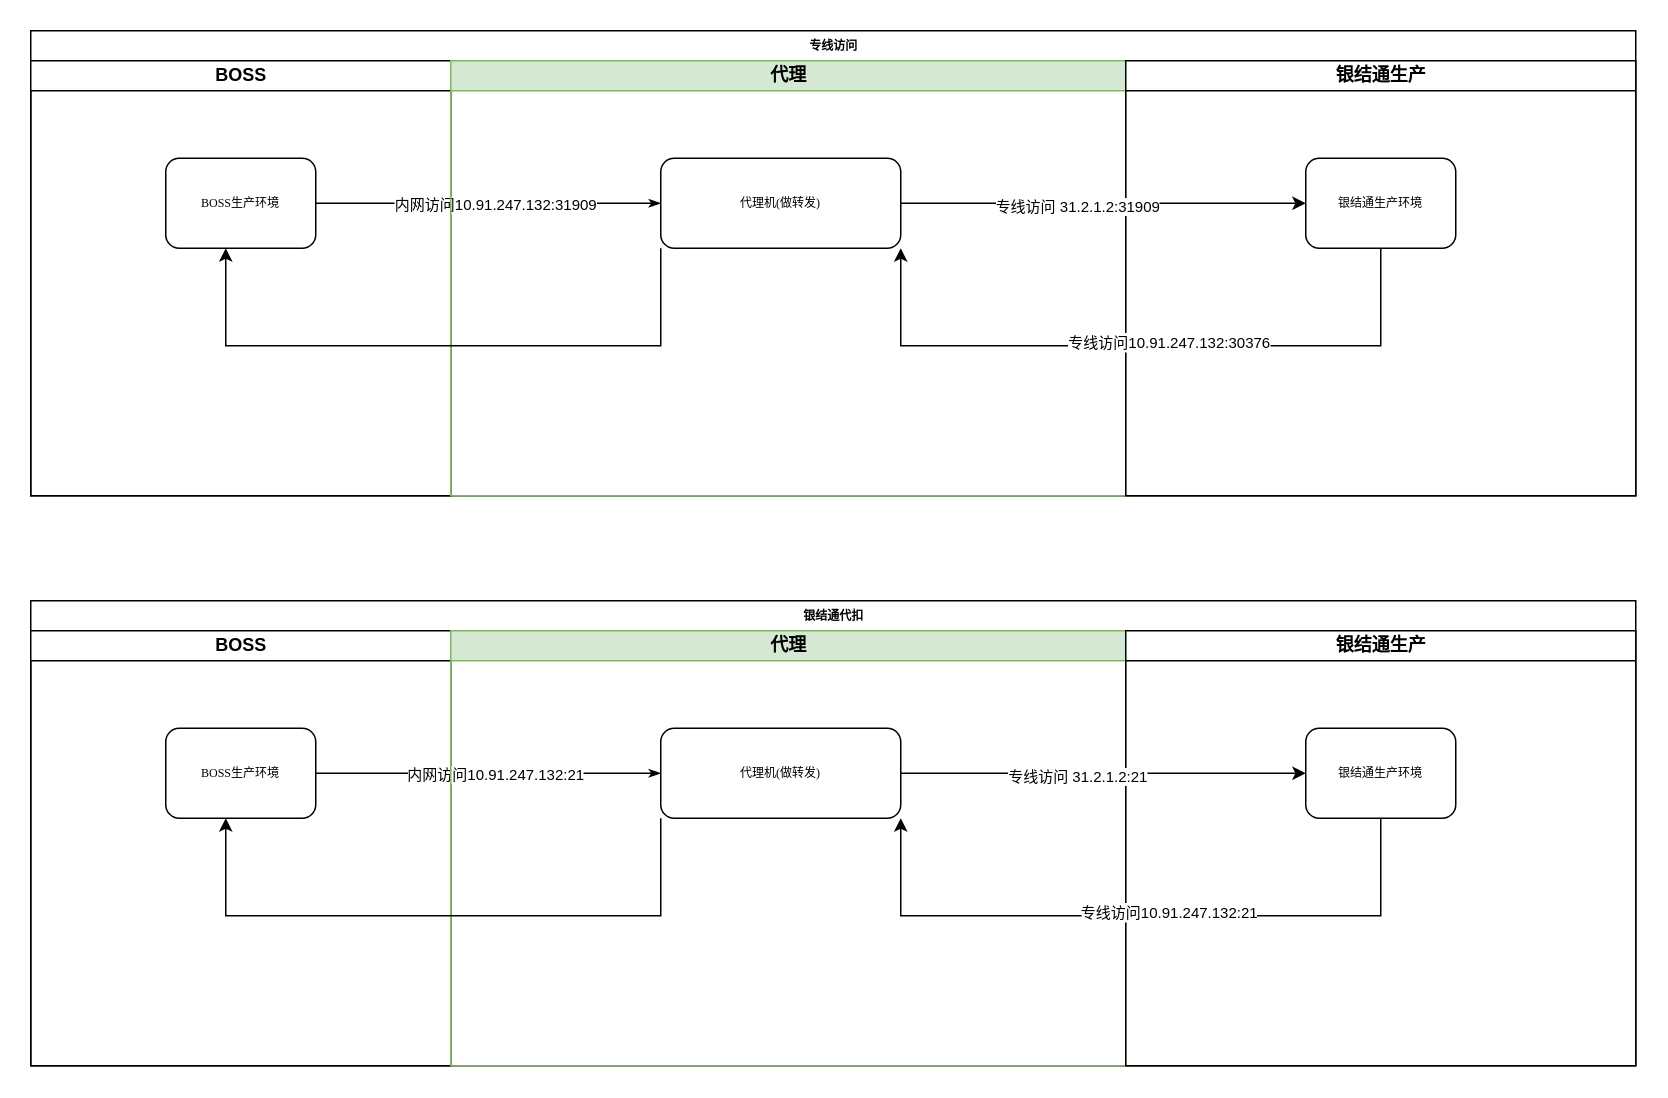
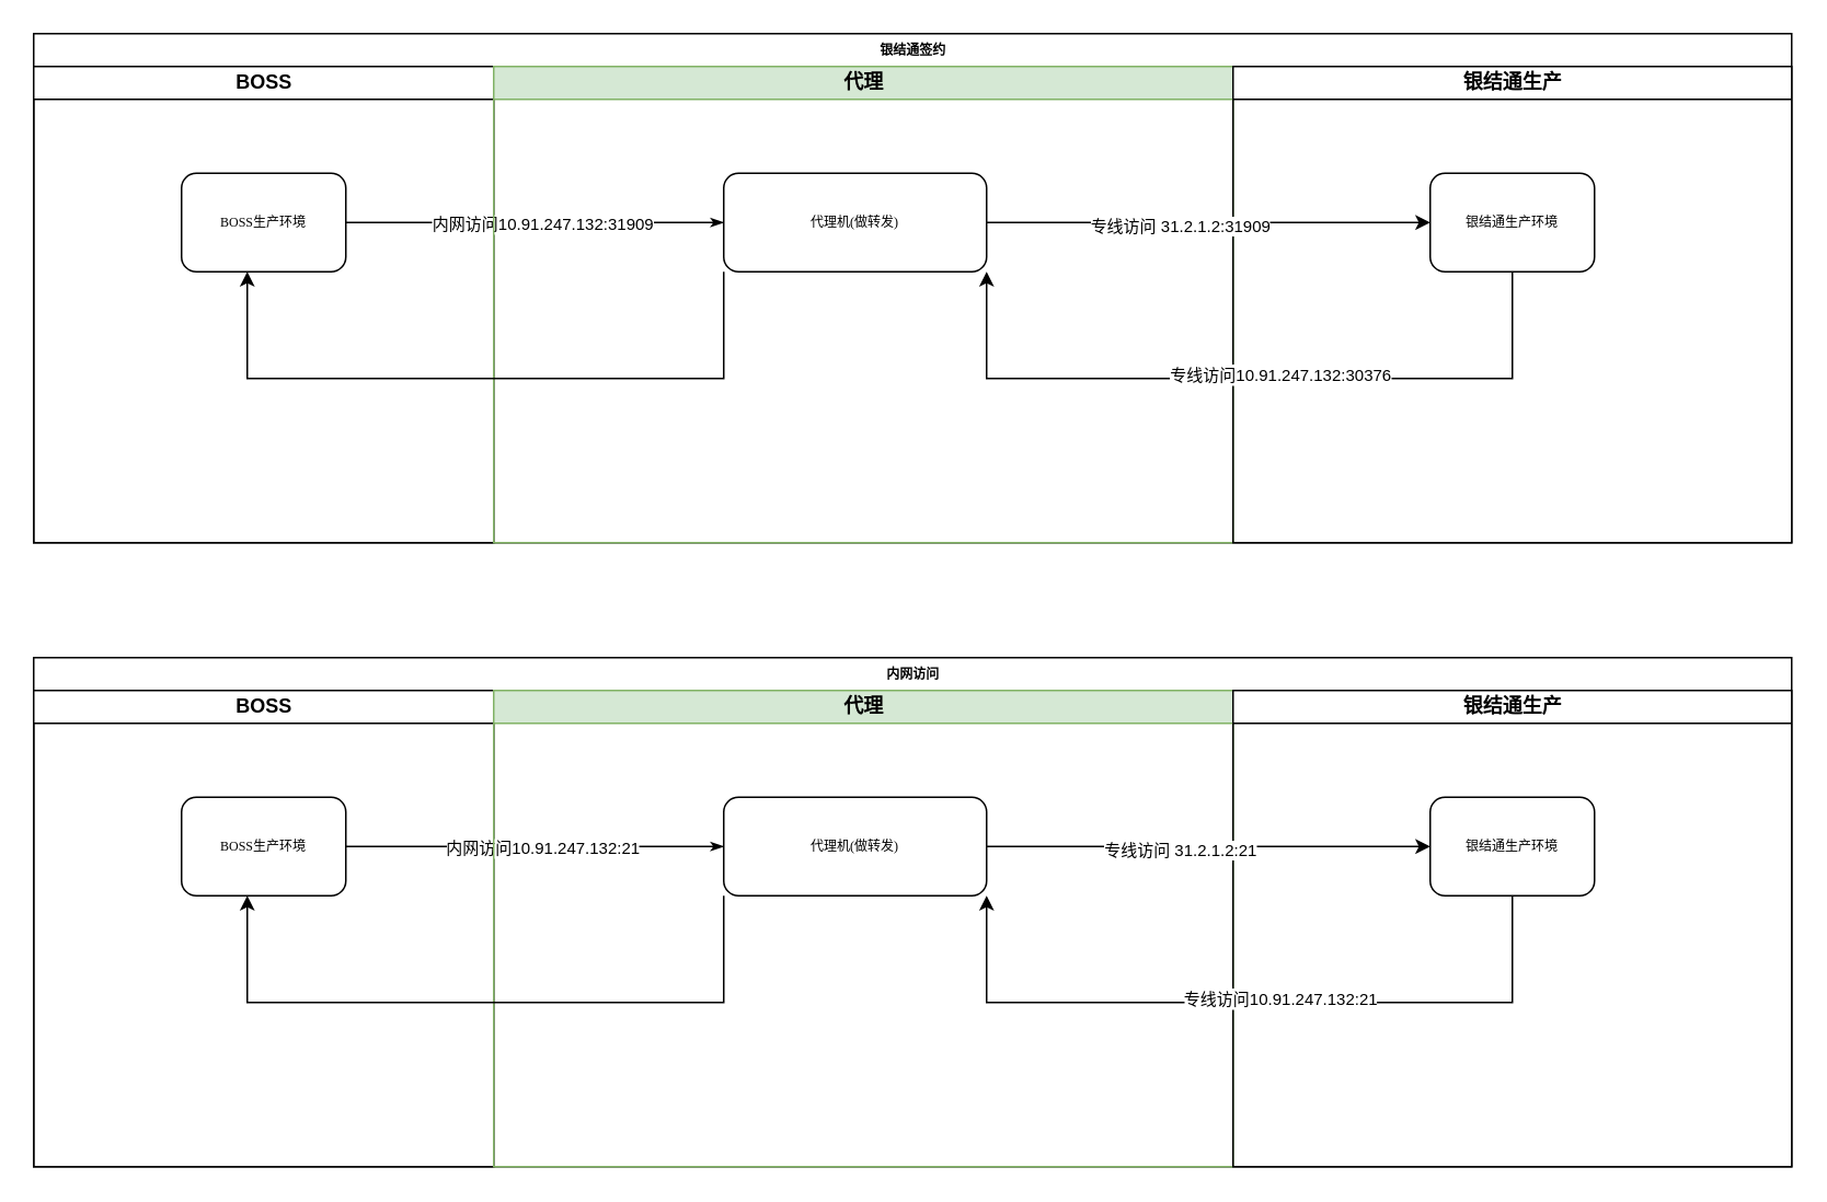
  <mxCell id="0" />
  <mxCell id="1" parent="0" />
- <mxCell id="2" value="专线访问" style="swimlane;html=1;childLayout=stackLayout;startSize=20;rounded=0;shadow=0;labelBackgroundColor=none;strokeWidth=1;fontFamily=Verdana;fontSize=8;align=center;" vertex="1" parent="1"><mxGeometry x="20" y="20" width="1070" height="310" as="geometry" /></mxCell>
+ <mxCell id="2" value="银结通签约" style="swimlane;html=1;childLayout=stackLayout;startSize=20;rounded=0;shadow=0;labelBackgroundColor=none;strokeWidth=1;fontFamily=Verdana;fontSize=8;align=center;" vertex="1" parent="1"><mxGeometry x="20" y="20" width="1070" height="310" as="geometry" /></mxCell>
  <mxCell id="3" value="BOSS" style="swimlane;html=1;startSize=20;" vertex="1" parent="2"><mxGeometry y="20" width="280" height="290" as="geometry" /></mxCell>
  <mxCell id="4" value="BOSS生产环境" style="rounded=1;whiteSpace=wrap;html=1;shadow=0;labelBackgroundColor=none;strokeWidth=1;fontFamily=Verdana;fontSize=8;align=center;" vertex="1" parent="3"><mxGeometry x="90" y="65" width="100" height="60" as="geometry" /></mxCell>
  <mxCell id="5" style="edgeStyle=orthogonalEdgeStyle;rounded=1;html=1;labelBackgroundColor=none;startArrow=none;startFill=0;startSize=5;endArrow=classicThin;endFill=1;endSize=5;jettySize=auto;orthogonalLoop=1;strokeWidth=1;fontFamily=Verdana;fontSize=8" edge="1" parent="2" source="4" target="8"><mxGeometry relative="1" as="geometry" /></mxCell>
  <mxCell id="6" value="内网访问10.91.247.132:31909" style="edgeLabel;html=1;align=center;verticalAlign=middle;resizable=0;points=[];fontSize=10;" vertex="1" connectable="0" parent="5"><mxGeometry x="0.182" y="1" relative="1" as="geometry"><mxPoint x="-17" y="1" as="offset" /></mxGeometry></mxCell>
  <mxCell id="7" value="代理" style="swimlane;html=1;startSize=20;fillColor=#d5e8d4;strokeColor=#82b366;" vertex="1" parent="2"><mxGeometry x="280" y="20" width="450" height="290" as="geometry" /></mxCell>
  <mxCell id="8" value="代理机(做转发)" style="rounded=1;whiteSpace=wrap;html=1;shadow=0;labelBackgroundColor=none;strokeWidth=1;fontFamily=Verdana;fontSize=8;align=center;" vertex="1" parent="7"><mxGeometry x="140" y="65" width="160" height="60" as="geometry" /></mxCell>
  <mxCell id="9" value="" style="endArrow=classic;html=1;rounded=0;exitX=0;exitY=1;exitDx=0;exitDy=0;" edge="1" parent="7" source="8"><mxGeometry width="50" height="50" relative="1" as="geometry"><mxPoint x="210" y="125" as="sourcePoint" /><mxPoint x="-150" y="125" as="targetPoint" /><Array as="points"><mxPoint x="140" y="190" /><mxPoint x="-150" y="190" /></Array></mxGeometry></mxCell>
  <mxCell id="10" value="银结通生产" style="swimlane;html=1;startSize=20;" vertex="1" parent="2"><mxGeometry x="730" y="20" width="340" height="290" as="geometry" /></mxCell>
  <mxCell id="11" value="银结通生产环境" style="rounded=1;whiteSpace=wrap;html=1;shadow=0;labelBackgroundColor=none;strokeWidth=1;fontFamily=Verdana;fontSize=8;align=center;" vertex="1" parent="10"><mxGeometry x="120" y="65" width="100" height="60" as="geometry" /></mxCell>
  <mxCell id="12" value="" style="endArrow=classic;html=1;rounded=0;fontSize=10;entryX=0;entryY=0.5;entryDx=0;entryDy=0;exitX=1;exitY=0.5;exitDx=0;exitDy=0;" edge="1" parent="2" source="8" target="11"><mxGeometry width="50" height="50" relative="1" as="geometry"><mxPoint x="420" y="220" as="sourcePoint" /><mxPoint x="470" y="170" as="targetPoint" /></mxGeometry></mxCell>
  <mxCell id="13" value="专线访问 31.2.1.2:31909" style="edgeLabel;html=1;align=center;verticalAlign=middle;resizable=0;points=[];fontSize=10;" vertex="1" connectable="0" parent="12"><mxGeometry x="-0.132" y="-1" relative="1" as="geometry"><mxPoint as="offset" /></mxGeometry></mxCell>
  <mxCell id="14" value="" style="endArrow=classic;html=1;rounded=0;entryX=1;entryY=1;entryDx=0;entryDy=0;exitX=0.5;exitY=1;exitDx=0;exitDy=0;" edge="1" parent="2" source="11" target="8"><mxGeometry width="50" height="50" relative="1" as="geometry"><mxPoint x="440" y="220" as="sourcePoint" /><mxPoint x="490" y="170" as="targetPoint" /><Array as="points"><mxPoint x="900" y="210" /><mxPoint x="580" y="210" /></Array></mxGeometry></mxCell>
  <mxCell id="15" value="&lt;span style=&quot;color: rgba(0, 0, 0, 0); font-family: monospace; font-size: 0px; text-align: start; background-color: rgb(248, 249, 250);&quot;&gt;%3CmxGraphModel%3E%3Croot%3E%3CmxCell%20id%3D%220%22%2F%3E%3CmxCell%20id%3D%221%22%20parent%3D%220%22%2F%3E%3CmxCell%20id%3D%222%22%20value%3D%22%E5%86%85%E7%BD%91%E8%AE%BF%E9%97%AE10.91.247.132%3A31909%22%20style%3D%22edgeLabel%3Bhtml%3D1%3Balign%3Dcenter%3BverticalAlign%3Dmiddle%3Bresizable%3D0%3Bpoints%3D%5B%5D%3BfontSize%3D10%3B%22%20vertex%3D%221%22%20connectable%3D%220%22%20parent%3D%221%22%3E%3CmxGeometry%20x%3D%22379%22%20y%3D%22185%22%20as%3D%22geometry%22%2F%3E%3C%2FmxCell%3E%3C%2Froot%3E%3C%2FmxGraphModel%3E&lt;/span&gt;" style="edgeLabel;html=1;align=center;verticalAlign=middle;resizable=0;points=[];" vertex="1" connectable="0" parent="14"><mxGeometry x="-0.087" y="-1" relative="1" as="geometry"><mxPoint as="offset" /></mxGeometry></mxCell>
  <mxCell id="16" value="&lt;span style=&quot;font-size: 10px;&quot;&gt;专线访问&lt;/span&gt;&lt;span style=&quot;font-size: 10px;&quot;&gt;10.91.247.132:30376&lt;/span&gt;" style="edgeLabel;html=1;align=center;verticalAlign=middle;resizable=0;points=[];" vertex="1" connectable="0" parent="14"><mxGeometry x="-0.078" y="-3" relative="1" as="geometry"><mxPoint as="offset" /></mxGeometry></mxCell>
- <mxCell id="17" value="银结通代扣" style="swimlane;html=1;childLayout=stackLayout;startSize=20;rounded=0;shadow=0;labelBackgroundColor=none;strokeWidth=1;fontFamily=Verdana;fontSize=8;align=center;" vertex="1" parent="1"><mxGeometry x="20" y="400" width="1070" height="310" as="geometry" /></mxCell>
+ <mxCell id="17" value="内网访问" style="swimlane;html=1;childLayout=stackLayout;startSize=20;rounded=0;shadow=0;labelBackgroundColor=none;strokeWidth=1;fontFamily=Verdana;fontSize=8;align=center;" vertex="1" parent="1"><mxGeometry x="20" y="400" width="1070" height="310" as="geometry" /></mxCell>
  <mxCell id="18" value="BOSS" style="swimlane;html=1;startSize=20;" vertex="1" parent="17"><mxGeometry y="20" width="280" height="290" as="geometry" /></mxCell>
  <mxCell id="19" value="BOSS生产环境" style="rounded=1;whiteSpace=wrap;html=1;shadow=0;labelBackgroundColor=none;strokeWidth=1;fontFamily=Verdana;fontSize=8;align=center;" vertex="1" parent="18"><mxGeometry x="90" y="65" width="100" height="60" as="geometry" /></mxCell>
  <mxCell id="20" style="edgeStyle=orthogonalEdgeStyle;rounded=1;html=1;labelBackgroundColor=none;startArrow=none;startFill=0;startSize=5;endArrow=classicThin;endFill=1;endSize=5;jettySize=auto;orthogonalLoop=1;strokeWidth=1;fontFamily=Verdana;fontSize=8" edge="1" parent="17" source="19" target="23"><mxGeometry relative="1" as="geometry" /></mxCell>
  <mxCell id="21" value="内网访问10.91.247.132:21" style="edgeLabel;html=1;align=center;verticalAlign=middle;resizable=0;points=[];fontSize=10;" vertex="1" connectable="0" parent="20"><mxGeometry x="0.182" y="1" relative="1" as="geometry"><mxPoint x="-17" y="1" as="offset" /></mxGeometry></mxCell>
  <mxCell id="22" value="代理" style="swimlane;html=1;startSize=20;fillColor=#d5e8d4;strokeColor=#82b366;" vertex="1" parent="17"><mxGeometry x="280" y="20" width="450" height="290" as="geometry" /></mxCell>
  <mxCell id="23" value="代理机(做转发)" style="rounded=1;whiteSpace=wrap;html=1;shadow=0;labelBackgroundColor=none;strokeWidth=1;fontFamily=Verdana;fontSize=8;align=center;" vertex="1" parent="22"><mxGeometry x="140" y="65" width="160" height="60" as="geometry" /></mxCell>
  <mxCell id="24" value="" style="endArrow=classic;html=1;rounded=0;exitX=0;exitY=1;exitDx=0;exitDy=0;" edge="1" parent="22" source="23"><mxGeometry width="50" height="50" relative="1" as="geometry"><mxPoint x="210" y="125" as="sourcePoint" /><mxPoint x="-150" y="125" as="targetPoint" /><Array as="points"><mxPoint x="140" y="190" /><mxPoint x="-150" y="190" /></Array></mxGeometry></mxCell>
  <mxCell id="25" value="银结通生产" style="swimlane;html=1;startSize=20;" vertex="1" parent="17"><mxGeometry x="730" y="20" width="340" height="290" as="geometry" /></mxCell>
  <mxCell id="26" value="银结通生产环境" style="rounded=1;whiteSpace=wrap;html=1;shadow=0;labelBackgroundColor=none;strokeWidth=1;fontFamily=Verdana;fontSize=8;align=center;" vertex="1" parent="25"><mxGeometry x="120" y="65" width="100" height="60" as="geometry" /></mxCell>
  <mxCell id="27" value="" style="endArrow=classic;html=1;rounded=0;fontSize=10;entryX=0;entryY=0.5;entryDx=0;entryDy=0;exitX=1;exitY=0.5;exitDx=0;exitDy=0;" edge="1" parent="17" source="23" target="26"><mxGeometry width="50" height="50" relative="1" as="geometry"><mxPoint x="420" y="220" as="sourcePoint" /><mxPoint x="470" y="170" as="targetPoint" /></mxGeometry></mxCell>
  <mxCell id="28" value="专线访问 31.2.1.2:21" style="edgeLabel;html=1;align=center;verticalAlign=middle;resizable=0;points=[];fontSize=10;" vertex="1" connectable="0" parent="27"><mxGeometry x="-0.132" y="-1" relative="1" as="geometry"><mxPoint as="offset" /></mxGeometry></mxCell>
  <mxCell id="29" value="" style="endArrow=classic;html=1;rounded=0;entryX=1;entryY=1;entryDx=0;entryDy=0;exitX=0.5;exitY=1;exitDx=0;exitDy=0;" edge="1" parent="17" source="26" target="23"><mxGeometry width="50" height="50" relative="1" as="geometry"><mxPoint x="440" y="220" as="sourcePoint" /><mxPoint x="490" y="170" as="targetPoint" /><Array as="points"><mxPoint x="900" y="210" /><mxPoint x="580" y="210" /></Array></mxGeometry></mxCell>
  <mxCell id="30" value="&lt;span style=&quot;color: rgba(0, 0, 0, 0); font-family: monospace; font-size: 0px; text-align: start; background-color: rgb(248, 249, 250);&quot;&gt;%3CmxGraphModel%3E%3Croot%3E%3CmxCell%20id%3D%220%22%2F%3E%3CmxCell%20id%3D%221%22%20parent%3D%220%22%2F%3E%3CmxCell%20id%3D%222%22%20value%3D%22%E5%86%85%E7%BD%91%E8%AE%BF%E9%97%AE10.91.247.132%3A31909%22%20style%3D%22edgeLabel%3Bhtml%3D1%3Balign%3Dcenter%3BverticalAlign%3Dmiddle%3Bresizable%3D0%3Bpoints%3D%5B%5D%3BfontSize%3D10%3B%22%20vertex%3D%221%22%20connectable%3D%220%22%20parent%3D%221%22%3E%3CmxGeometry%20x%3D%22379%22%20y%3D%22185%22%20as%3D%22geometry%22%2F%3E%3C%2FmxCell%3E%3C%2Froot%3E%3C%2FmxGraphModel%3E&lt;/span&gt;" style="edgeLabel;html=1;align=center;verticalAlign=middle;resizable=0;points=[];" vertex="1" connectable="0" parent="29"><mxGeometry x="-0.087" y="-1" relative="1" as="geometry"><mxPoint as="offset" /></mxGeometry></mxCell>
  <mxCell id="31" value="&lt;span style=&quot;font-size: 10px;&quot;&gt;专线访问&lt;/span&gt;&lt;span style=&quot;font-size: 10px;&quot;&gt;10.91.247.132:21&lt;/span&gt;" style="edgeLabel;html=1;align=center;verticalAlign=middle;resizable=0;points=[];" vertex="1" connectable="0" parent="29"><mxGeometry x="-0.078" y="-3" relative="1" as="geometry"><mxPoint as="offset" /></mxGeometry></mxCell>
